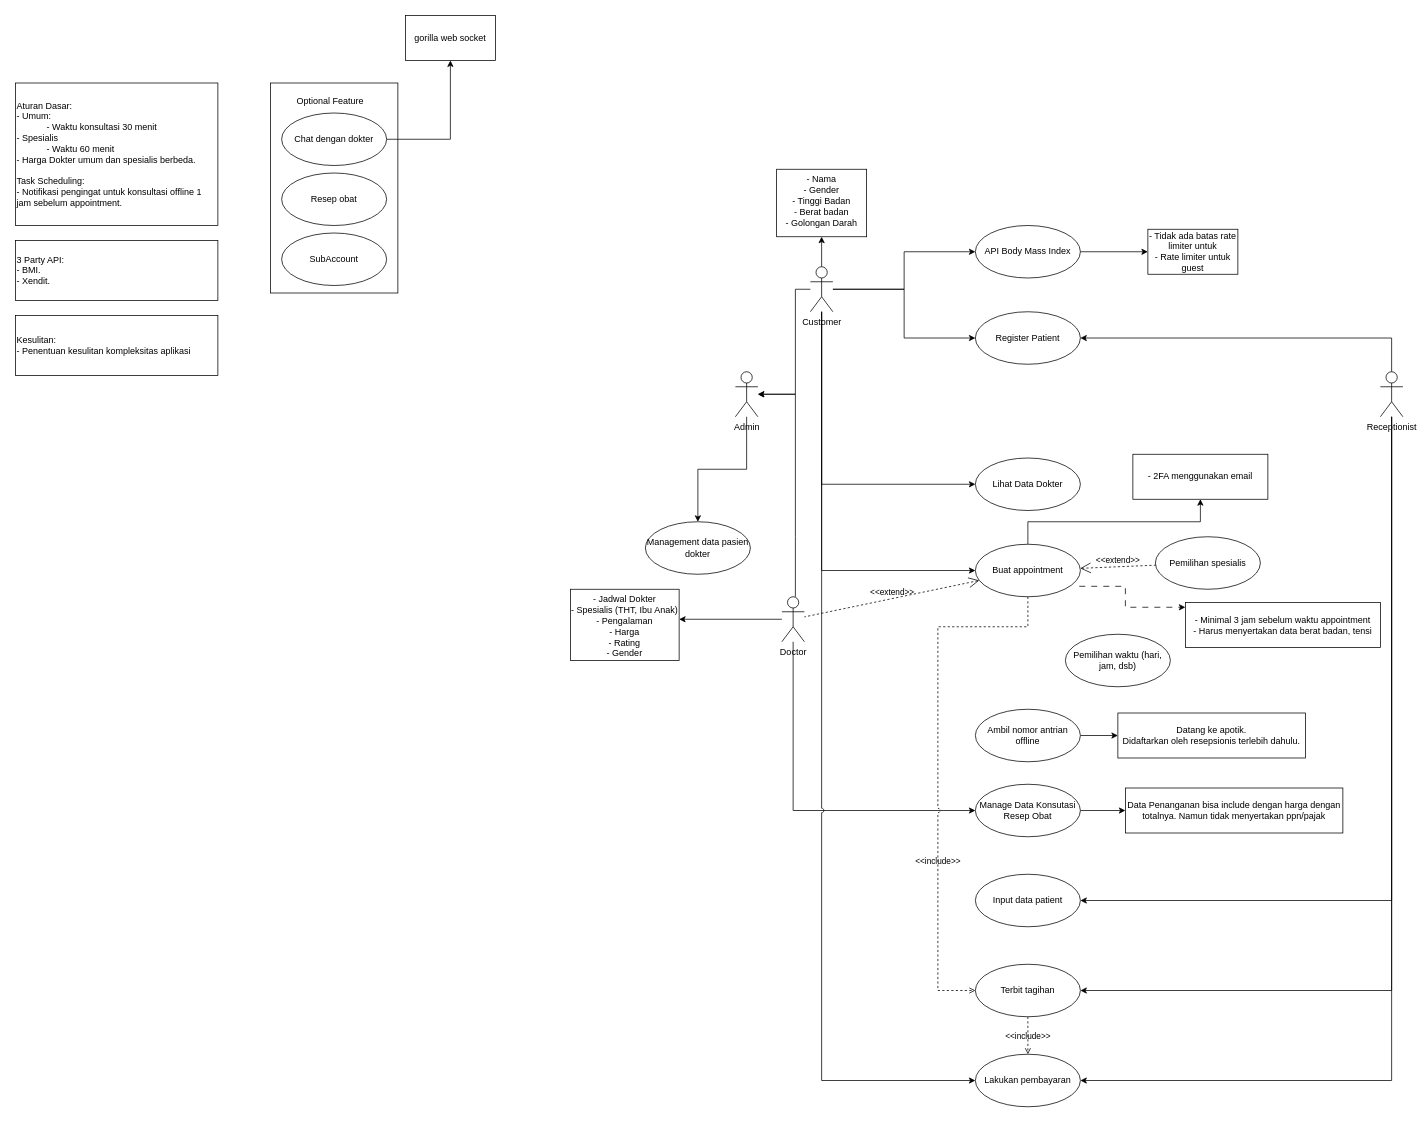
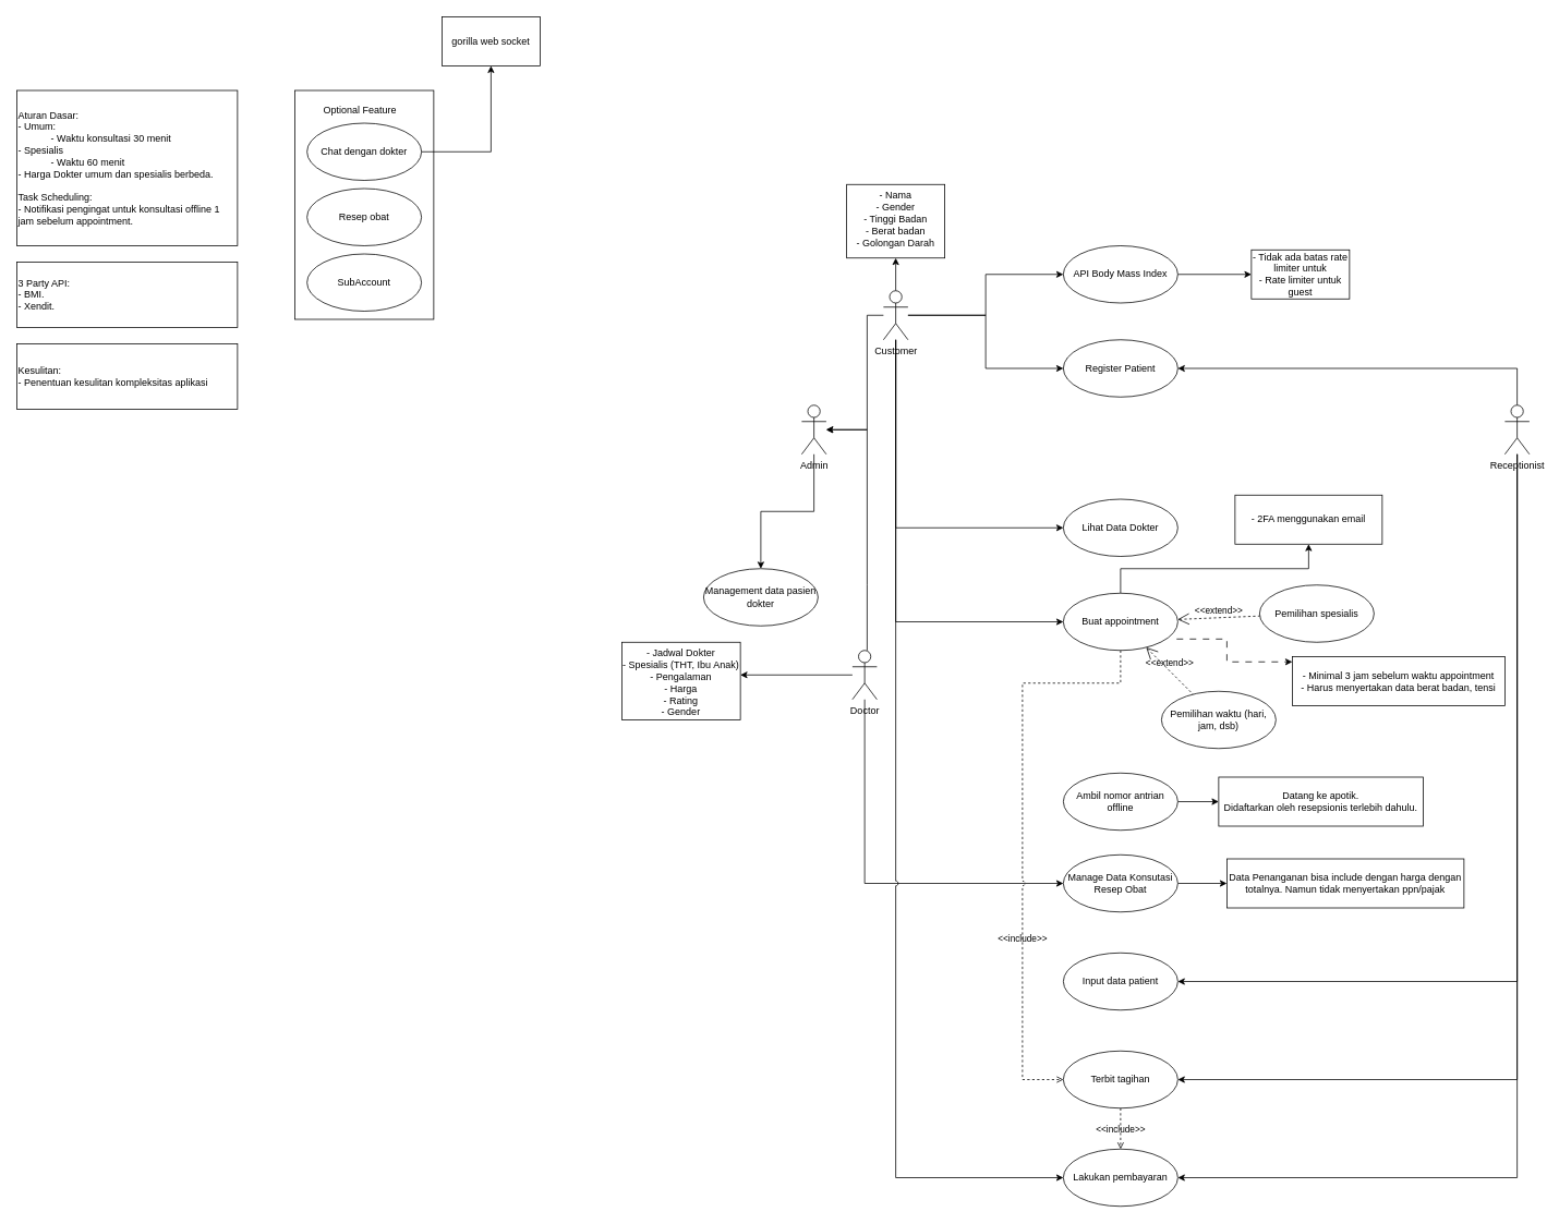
  <mxCell id="0" />
  <mxCell id="1" parent="0" />
  <mxCell id="2" value="" style="edgeStyle=orthogonalEdgeStyle;rounded=0;orthogonalLoop=1;jettySize=auto;html=1;" edge="1" parent="1" source="4" target="20"><mxGeometry relative="1" as="geometry"><Array as="points"><mxPoint x="832" y="845" /></Array></mxGeometry></mxCell>
  <mxCell id="3" style="edgeStyle=orthogonalEdgeStyle;rounded=0;orthogonalLoop=1;jettySize=auto;html=1;jumpStyle=arc;" edge="1" parent="1" source="4" target="47"><mxGeometry relative="1" as="geometry"><Array as="points"><mxPoint x="1057" y="1080" /></Array></mxGeometry></mxCell>
  <mxCell id="4" value="Doctor" style="shape=umlActor;verticalLabelPosition=bottom;verticalAlign=top;html=1;outlineConnect=0;" vertex="1" parent="1"><mxGeometry x="1042" y="795" width="30" height="60" as="geometry" /></mxCell>
  <mxCell id="5" style="edgeStyle=orthogonalEdgeStyle;rounded=0;orthogonalLoop=1;jettySize=auto;html=1;" edge="1" parent="1" source="6" target="56"><mxGeometry relative="1" as="geometry" /></mxCell>
  <mxCell id="6" value="Admin" style="shape=umlActor;verticalLabelPosition=bottom;verticalAlign=top;html=1;outlineConnect=0;" vertex="1" parent="1"><mxGeometry x="980" y="495" width="30" height="60" as="geometry" /></mxCell>
  <mxCell id="7" style="edgeStyle=orthogonalEdgeStyle;rounded=0;orthogonalLoop=1;jettySize=auto;html=1;jumpStyle=arc;" edge="1" parent="1" source="14" target="19"><mxGeometry relative="1" as="geometry"><Array as="points"><mxPoint x="1095" y="760" /></Array></mxGeometry></mxCell>
  <mxCell id="8" value="" style="edgeStyle=orthogonalEdgeStyle;rounded=0;orthogonalLoop=1;jettySize=auto;html=1;" edge="1" parent="1" source="14" target="27"><mxGeometry relative="1" as="geometry" /></mxCell>
  <mxCell id="9" style="edgeStyle=orthogonalEdgeStyle;rounded=0;orthogonalLoop=1;jettySize=auto;html=1;" edge="1" parent="1" source="14" target="6"><mxGeometry relative="1" as="geometry"><Array as="points"><mxPoint x="1060" y="385" /><mxPoint x="1060" y="525" /></Array></mxGeometry></mxCell>
  <mxCell id="10" style="edgeStyle=orthogonalEdgeStyle;rounded=0;orthogonalLoop=1;jettySize=auto;html=1;" edge="1" parent="1" source="14" target="29"><mxGeometry relative="1" as="geometry" /></mxCell>
  <mxCell id="11" style="edgeStyle=orthogonalEdgeStyle;rounded=0;orthogonalLoop=1;jettySize=auto;html=1;" edge="1" parent="1" source="14" target="15"><mxGeometry relative="1" as="geometry" /></mxCell>
  <mxCell id="12" style="edgeStyle=orthogonalEdgeStyle;rounded=0;orthogonalLoop=1;jettySize=auto;html=1;jumpStyle=arc;" edge="1" parent="1" source="14" target="21"><mxGeometry relative="1" as="geometry"><Array as="points"><mxPoint x="1095" y="1440" /></Array></mxGeometry></mxCell>
  <mxCell id="13" style="edgeStyle=orthogonalEdgeStyle;rounded=0;orthogonalLoop=1;jettySize=auto;html=1;" edge="1" parent="1" source="14" target="16"><mxGeometry relative="1" as="geometry"><Array as="points"><mxPoint x="1095" y="645" /></Array></mxGeometry></mxCell>
  <mxCell id="14" value="Customer" style="shape=umlActor;verticalLabelPosition=bottom;verticalAlign=top;html=1;outlineConnect=0;" vertex="1" parent="1"><mxGeometry x="1080" y="355" width="30" height="60" as="geometry" /></mxCell>
  <mxCell id="15" value="Register Patient" style="ellipse;whiteSpace=wrap;html=1;" vertex="1" parent="1"><mxGeometry x="1300" y="415" width="140" height="70" as="geometry" /></mxCell>
  <mxCell id="16" value="Lihat Data Dokter" style="ellipse;whiteSpace=wrap;html=1;" vertex="1" parent="1"><mxGeometry x="1300" y="610" width="140" height="70" as="geometry" /></mxCell>
  <mxCell id="17" value="" style="edgeStyle=orthogonalEdgeStyle;rounded=0;orthogonalLoop=1;jettySize=auto;html=1;strokeColor=default;dashed=1;dashPattern=8 8;jumpStyle=arc;" edge="1" parent="1" target="26"><mxGeometry relative="1" as="geometry"><mxPoint x="1438.536" y="781.061" as="sourcePoint" /><mxPoint x="1940" y="808.94" as="targetPoint" /><Array as="points"><mxPoint x="1500" y="781" /><mxPoint x="1500" y="809" /></Array></mxGeometry></mxCell>
  <mxCell id="18" style="edgeStyle=orthogonalEdgeStyle;rounded=0;orthogonalLoop=1;jettySize=auto;html=1;" edge="1" parent="1" source="19" target="32"><mxGeometry relative="1" as="geometry"><Array as="points"><mxPoint x="1370" y="695" /><mxPoint x="1600" y="695" /></Array></mxGeometry></mxCell>
  <mxCell id="19" value="Buat appointment" style="ellipse;whiteSpace=wrap;html=1;" vertex="1" parent="1"><mxGeometry x="1300" y="725" width="140" height="70" as="geometry" /></mxCell>
  <mxCell id="20" value="- Jadwal Dokter&lt;div&gt;- Spesialis (THT, Ibu Anak)&lt;/div&gt;&lt;div&gt;- Pengalaman&lt;/div&gt;&lt;div&gt;- Harga&lt;/div&gt;&lt;div&gt;- Rating&lt;/div&gt;&lt;div&gt;- Gender&lt;/div&gt;&lt;div&gt;&lt;br&gt;&lt;/div&gt;" style="whiteSpace=wrap;html=1;verticalAlign=top;" vertex="1" parent="1"><mxGeometry x="760" y="785" width="145" height="95" as="geometry" /></mxCell>
  <mxCell id="21" value="Lakukan pembayaran" style="ellipse;whiteSpace=wrap;html=1;" vertex="1" parent="1"><mxGeometry x="1300" y="1405" width="140" height="70" as="geometry" /></mxCell>
  <mxCell id="22" value="Pemilihan spesialis" style="ellipse;whiteSpace=wrap;html=1;" vertex="1" parent="1"><mxGeometry x="1540" y="715" width="140" height="70" as="geometry" /></mxCell>
  <mxCell id="23" value="Pemilihan waktu (hari, jam, dsb)" style="ellipse;whiteSpace=wrap;html=1;" vertex="1" parent="1"><mxGeometry x="1420" y="845" width="140" height="70" as="geometry" /></mxCell>
  <mxCell id="24" value="&amp;lt;&amp;lt;extend&amp;gt;&amp;gt;" style="edgeStyle=none;html=1;startArrow=open;endArrow=none;startSize=12;verticalAlign=bottom;dashed=1;labelBackgroundColor=none;rounded=0;" edge="1" parent="1" source="19" target="22"><mxGeometry width="160" relative="1" as="geometry"><mxPoint x="1450" y="695" as="sourcePoint" /><mxPoint x="1530" y="735" as="targetPoint" /></mxGeometry></mxCell>
- <mxCell id="25" value="&amp;lt;&amp;lt;extend&amp;gt;&amp;gt;" style="edgeStyle=none;html=1;startArrow=open;endArrow=none;startSize=12;verticalAlign=bottom;dashed=1;labelBackgroundColor=none;rounded=0;" edge="1" parent="1" source="19" target="4"><mxGeometry width="160" relative="1" as="geometry"><mxPoint x="1550" y="745" as="sourcePoint" /><mxPoint x="1410" y="865" as="targetPoint" /></mxGeometry></mxCell>
+ <mxCell id="25" value="&amp;lt;&amp;lt;extend&amp;gt;&amp;gt;" style="edgeStyle=none;html=1;startArrow=open;endArrow=none;startSize=12;verticalAlign=bottom;dashed=1;labelBackgroundColor=none;rounded=0;" edge="1" parent="1" source="19" target="23"><mxGeometry width="160" relative="1" as="geometry"><mxPoint x="1550" y="745" as="sourcePoint" /><mxPoint x="1410" y="865" as="targetPoint" /></mxGeometry></mxCell>
  <mxCell id="26" value="- Minimal 3 jam sebelum waktu appointment&lt;div&gt;- Harus menyertakan data berat badan, tensi&lt;/div&gt;" style="whiteSpace=wrap;html=1;" vertex="1" parent="1"><mxGeometry x="1580" y="802.5" width="260" height="60" as="geometry" /></mxCell>
  <mxCell id="27" value="- Nama&lt;div&gt;- Gender&lt;/div&gt;&lt;div&gt;- Tinggi Badan&lt;/div&gt;&lt;div&gt;- Berat badan&lt;/div&gt;&lt;div&gt;- Golongan Darah&lt;/div&gt;" style="whiteSpace=wrap;html=1;verticalAlign=top;" vertex="1" parent="1"><mxGeometry x="1035" width="120" height="90" as="geometry" y="225" /></mxCell>
  <mxCell id="28" value="" style="edgeStyle=orthogonalEdgeStyle;rounded=0;orthogonalLoop=1;jettySize=auto;html=1;" edge="1" parent="1" source="29" target="33"><mxGeometry relative="1" as="geometry" /></mxCell>
  <mxCell id="29" value="API Body Mass Index" style="ellipse;whiteSpace=wrap;html=1;" vertex="1" parent="1"><mxGeometry x="1300" y="300" width="140" height="70" as="geometry" /></mxCell>
  <mxCell id="30" value="" style="edgeStyle=orthogonalEdgeStyle;rounded=0;orthogonalLoop=1;jettySize=auto;html=1;" edge="1" parent="1" source="31" target="44"><mxGeometry relative="1" as="geometry" /></mxCell>
  <mxCell id="31" value="Ambil nomor antrian offline" style="ellipse;whiteSpace=wrap;html=1;" vertex="1" parent="1"><mxGeometry x="1300" y="945" width="140" height="70" as="geometry" /></mxCell>
  <mxCell id="32" value="- 2FA menggunakan email" style="whiteSpace=wrap;html=1;" vertex="1" parent="1"><mxGeometry x="1510" y="605" width="180" height="60" as="geometry" /></mxCell>
  <mxCell id="33" value="&lt;div&gt;- Tidak ada batas rate limiter untuk&lt;/div&gt;- Rate limiter untuk guest" style="whiteSpace=wrap;html=1;" vertex="1" parent="1"><mxGeometry x="1530" y="305" width="120" height="60" as="geometry" /></mxCell>
  <mxCell id="34" value="Aturan Dasar:&lt;div style=&quot;&quot;&gt;- Umum:&amp;nbsp;&lt;/div&gt;&lt;blockquote style=&quot;margin: 0 0 0 40px; border: none; padding: 0px;&quot;&gt;&lt;div style=&quot;&quot;&gt;- Waktu konsultasi 30 menit&lt;/div&gt;&lt;/blockquote&gt;&lt;div&gt;- Spesialis&lt;/div&gt;&lt;div&gt;&lt;blockquote style=&quot;margin: 0 0 0 40px; border: none; padding: 0px;&quot;&gt;- Waktu 60 menit&lt;br&gt;&lt;/blockquote&gt;- Harga Dokter umum dan spesialis berbeda.&lt;br&gt;&lt;blockquote style=&quot;margin: 0 0 0 40px; border: none; padding: 0px;&quot;&gt;&lt;div&gt;&lt;br&gt;&lt;/div&gt;&lt;/blockquote&gt;Task Scheduling:&lt;/div&gt;&lt;div&gt;- Notifikasi pengingat untuk konsultasi offline 1 jam sebelum appointment.&lt;/div&gt;" style="rounded=0;whiteSpace=wrap;html=1;align=left;" vertex="1" parent="1"><mxGeometry x="20" y="110" width="270" height="190" as="geometry" /></mxCell>
  <mxCell id="35" style="edgeStyle=orthogonalEdgeStyle;rounded=0;orthogonalLoop=1;jettySize=auto;html=1;" edge="1" parent="1" source="4" target="6"><mxGeometry relative="1" as="geometry"><Array as="points"><mxPoint x="1060" y="715" /><mxPoint x="1060" y="525" /></Array></mxGeometry></mxCell>
  <mxCell id="36" value="3 Party API:&lt;div&gt;- BMI.&lt;/div&gt;&lt;div&gt;- Xendit.&lt;/div&gt;" style="rounded=0;whiteSpace=wrap;html=1;align=left;" vertex="1" parent="1"><mxGeometry x="20" y="320" width="270" height="80" as="geometry" /></mxCell>
  <mxCell id="37" value="" style="rounded=0;whiteSpace=wrap;html=1;container=0;" vertex="1" parent="1"><mxGeometry x="360" y="110" width="170" height="280" as="geometry" /></mxCell>
  <mxCell id="38" value="" style="edgeStyle=orthogonalEdgeStyle;rounded=0;orthogonalLoop=1;jettySize=auto;html=1;" edge="1" parent="1" source="39" target="43"><mxGeometry relative="1" as="geometry" /></mxCell>
  <mxCell id="39" value="Chat dengan dokter" style="ellipse;whiteSpace=wrap;html=1;container=0;" vertex="1" parent="1"><mxGeometry x="375" y="150" width="140" height="70" as="geometry" /></mxCell>
  <mxCell id="40" value="Optional Feature" style="text;html=1;align=center;verticalAlign=middle;whiteSpace=wrap;rounded=0;container=0;" vertex="1" parent="1"><mxGeometry x="370" y="120" width="140" height="30" as="geometry" /></mxCell>
  <mxCell id="41" value="Resep obat" style="ellipse;whiteSpace=wrap;html=1;container=0;" vertex="1" parent="1"><mxGeometry x="375" y="230" width="140" height="70" as="geometry" /></mxCell>
  <mxCell id="42" value="SubAccount" style="ellipse;whiteSpace=wrap;html=1;container=0;" vertex="1" parent="1"><mxGeometry x="375" y="310" width="140" height="70" as="geometry" /></mxCell>
  <mxCell id="43" value="gorilla web socket" style="whiteSpace=wrap;html=1;" vertex="1" parent="1"><mxGeometry x="540" y="20" width="120" height="60" as="geometry" /></mxCell>
  <mxCell id="44" value="Datang ke apotik.&lt;div&gt;Didaftarkan oleh resepsionis terlebih dahulu.&lt;/div&gt;" style="whiteSpace=wrap;html=1;" vertex="1" parent="1"><mxGeometry x="1490" y="950" width="250" height="60" as="geometry" /></mxCell>
  <mxCell id="45" value="Kesulitan:&lt;div&gt;- Penentuan kesulitan kompleksitas aplikasi&lt;/div&gt;" style="rounded=0;whiteSpace=wrap;html=1;align=left;" vertex="1" parent="1"><mxGeometry x="20" y="420" width="270" height="80" as="geometry" /></mxCell>
  <mxCell id="46" value="" style="edgeStyle=orthogonalEdgeStyle;rounded=0;orthogonalLoop=1;jettySize=auto;html=1;" edge="1" parent="1" source="47" target="58"><mxGeometry relative="1" as="geometry" /></mxCell>
  <mxCell id="47" value="Manage Data Konsutasi&lt;br&gt;Resep Obat" style="ellipse;whiteSpace=wrap;html=1;" vertex="1" parent="1"><mxGeometry x="1300" y="1045" width="140" height="70" as="geometry" /></mxCell>
  <mxCell id="48" style="edgeStyle=orthogonalEdgeStyle;rounded=0;orthogonalLoop=1;jettySize=auto;html=1;jumpStyle=arc;" edge="1" parent="1" source="52" target="53"><mxGeometry relative="1" as="geometry"><Array as="points"><mxPoint x="1855" y="1200" /></Array></mxGeometry></mxCell>
  <mxCell id="49" style="edgeStyle=orthogonalEdgeStyle;rounded=0;orthogonalLoop=1;jettySize=auto;html=1;jumpStyle=arc;" edge="1" parent="1" source="52" target="54"><mxGeometry relative="1" as="geometry"><Array as="points"><mxPoint x="1855" y="1320" /></Array></mxGeometry></mxCell>
  <mxCell id="50" style="edgeStyle=orthogonalEdgeStyle;rounded=0;orthogonalLoop=1;jettySize=auto;html=1;jumpStyle=arc;" edge="1" parent="1" source="52" target="21"><mxGeometry relative="1" as="geometry"><Array as="points"><mxPoint x="1855" y="1440" /></Array></mxGeometry></mxCell>
  <mxCell id="51" style="edgeStyle=orthogonalEdgeStyle;rounded=0;orthogonalLoop=1;jettySize=auto;html=1;" edge="1" parent="1" source="52" target="15"><mxGeometry relative="1" as="geometry"><Array as="points"><mxPoint x="1855" y="450" /></Array></mxGeometry></mxCell>
  <mxCell id="52" value="Receptionist" style="shape=umlActor;verticalLabelPosition=bottom;verticalAlign=top;html=1;outlineConnect=0;" vertex="1" parent="1"><mxGeometry x="1840" y="495" width="30" height="60" as="geometry" /></mxCell>
  <mxCell id="53" value="Input data patient" style="ellipse;whiteSpace=wrap;html=1;" vertex="1" parent="1"><mxGeometry x="1300" y="1165" width="140" height="70" as="geometry" /></mxCell>
  <mxCell id="54" value="Terbit tagihan" style="ellipse;whiteSpace=wrap;html=1;" vertex="1" parent="1"><mxGeometry x="1300" y="1285" width="140" height="70" as="geometry" /></mxCell>
  <mxCell id="55" value="&amp;lt;&amp;lt;include&amp;gt;&amp;gt;" style="html=1;verticalAlign=bottom;labelBackgroundColor=none;endArrow=open;endFill=0;dashed=1;rounded=0;edgeStyle=orthogonalEdgeStyle;jumpStyle=arc;" edge="1" parent="1" source="54" target="21"><mxGeometry x="0.386" width="160" relative="1" as="geometry"><mxPoint x="1310" y="880" as="sourcePoint" /><mxPoint x="1310" y="450" as="targetPoint" /><Array as="points"><mxPoint x="1370" y="1415" /><mxPoint x="1370" y="1415" /></Array><mxPoint as="offset" /></mxGeometry></mxCell>
  <mxCell id="56" value="Management data pasien dokter" style="ellipse;whiteSpace=wrap;html=1;" vertex="1" parent="1"><mxGeometry x="860" y="695" width="140" height="70" as="geometry" /></mxCell>
  <mxCell id="57" value="&amp;lt;&amp;lt;include&amp;gt;&amp;gt;" style="html=1;verticalAlign=bottom;labelBackgroundColor=none;endArrow=open;endFill=0;dashed=1;rounded=0;edgeStyle=orthogonalEdgeStyle;jumpStyle=arc;" edge="1" parent="1" source="19" target="54"><mxGeometry x="0.386" width="160" relative="1" as="geometry"><mxPoint x="1380" y="1365" as="sourcePoint" /><mxPoint x="1380" y="1415" as="targetPoint" /><Array as="points"><mxPoint x="1370" y="835" /><mxPoint x="1250" y="835" /><mxPoint x="1250" y="1320" /></Array><mxPoint as="offset" /></mxGeometry></mxCell>
  <mxCell id="58" value="Data Penanganan bisa include dengan harga dengan totalnya. Namun tidak menyertakan ppn/pajak" style="whiteSpace=wrap;html=1;" vertex="1" parent="1"><mxGeometry x="1500" y="1050" width="290" height="60" as="geometry" /></mxCell>
